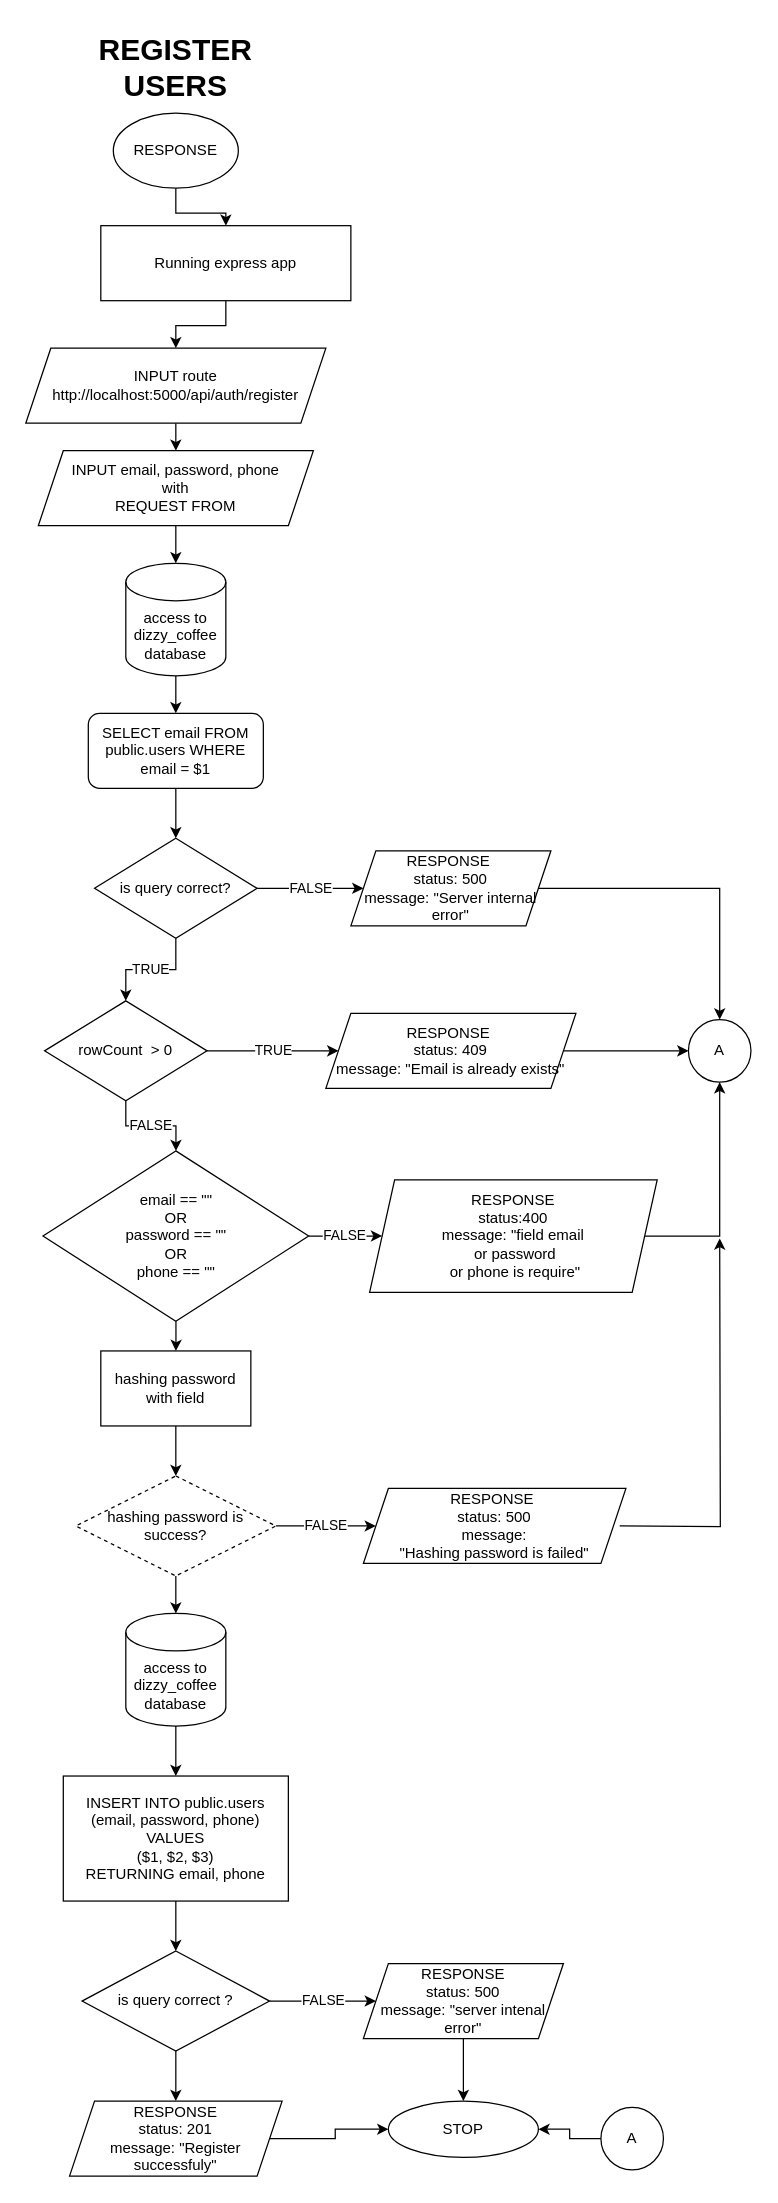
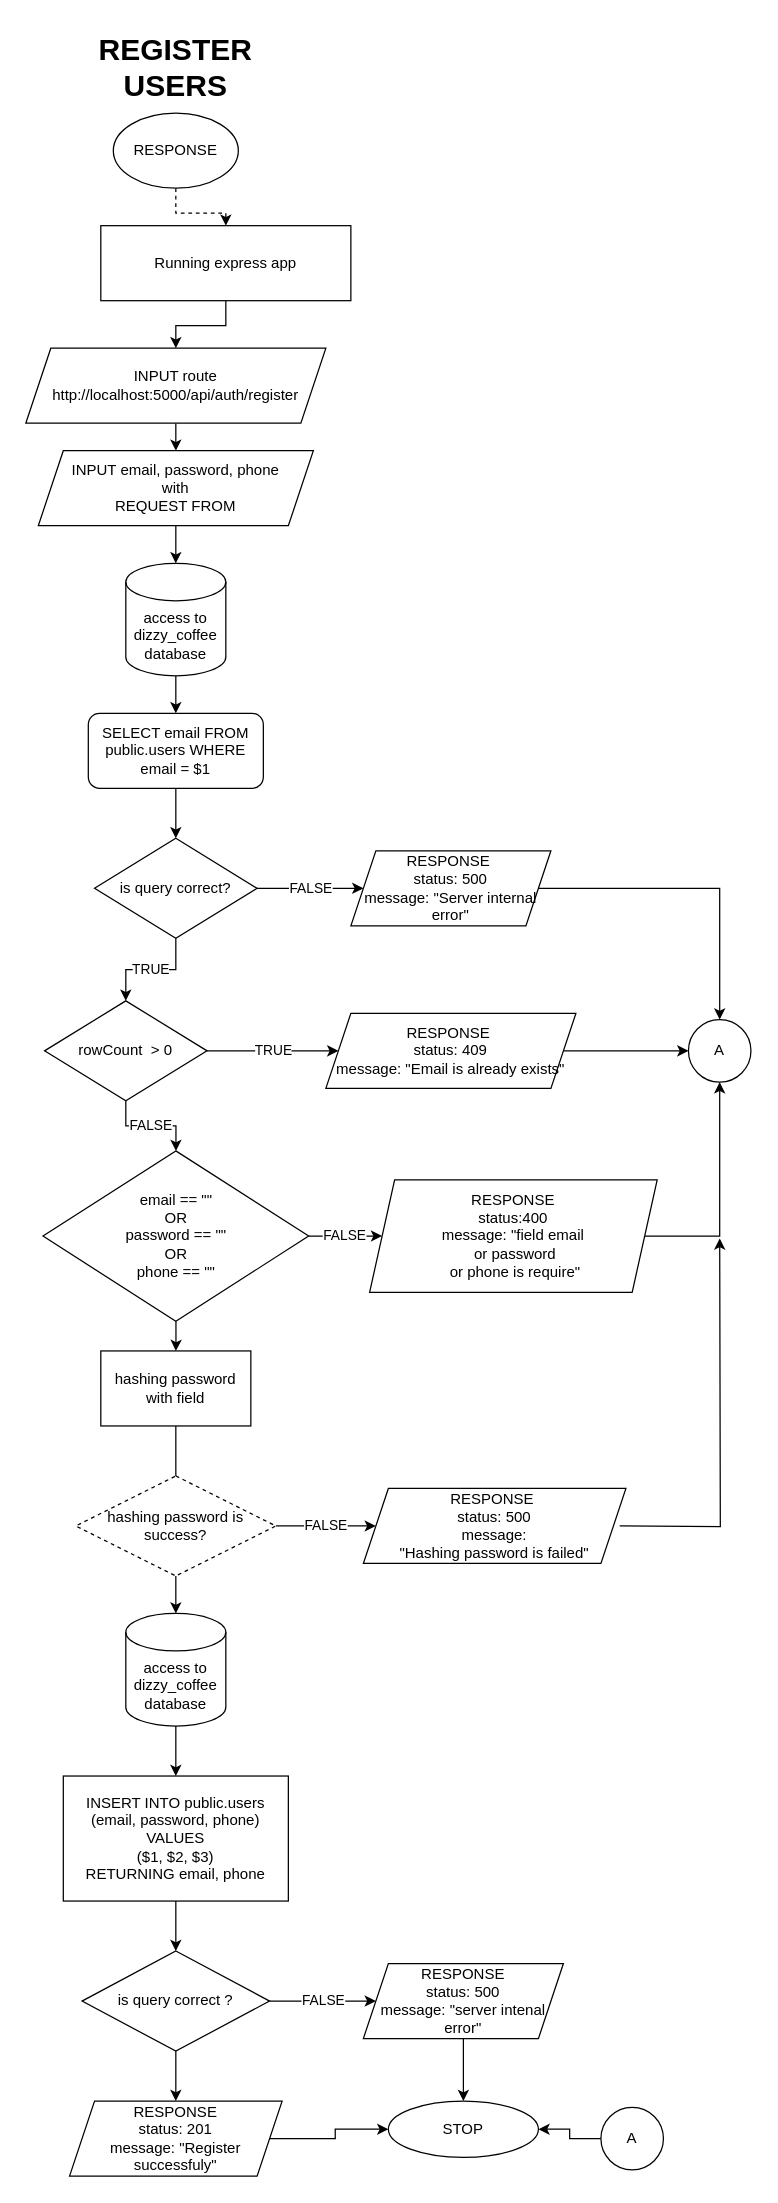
  <mxCell id="0" />
  <mxCell id="1" parent="0" />
- <mxCell id="2" value="" style="edgeStyle=orthogonalEdgeStyle;rounded=0;orthogonalLoop=1;jettySize=auto;html=1;" parent="1" source="3" target="5" edge="1"><mxGeometry relative="1" as="geometry" /></mxCell>
+ <mxCell id="2" value="" style="edgeStyle=orthogonalEdgeStyle;rounded=0;orthogonalLoop=1;jettySize=auto;html=1;dashed=1;" parent="1" source="3" target="5" edge="1"><mxGeometry relative="1" as="geometry" /></mxCell>
  <mxCell id="3" value="RESPONSE" style="ellipse;whiteSpace=wrap;html=1;" parent="1" vertex="1"><mxGeometry x="90" y="90" width="100" height="60" as="geometry" /></mxCell>
  <mxCell id="4" value="" style="edgeStyle=orthogonalEdgeStyle;rounded=0;orthogonalLoop=1;jettySize=auto;html=1;" parent="1" source="5" target="7" edge="1"><mxGeometry relative="1" as="geometry" /></mxCell>
  <mxCell id="5" value="Running express app" style="whiteSpace=wrap;html=1;" parent="1" vertex="1"><mxGeometry x="80" y="180" width="200" height="60" as="geometry" /></mxCell>
  <mxCell id="6" value="" style="edgeStyle=orthogonalEdgeStyle;rounded=0;orthogonalLoop=1;jettySize=auto;html=1;" parent="1" source="7" target="9" edge="1"><mxGeometry relative="1" as="geometry" /></mxCell>
  <mxCell id="7" value="INPUT route&lt;br&gt;http://localhost:5000/api/auth/register" style="shape=parallelogram;perimeter=parallelogramPerimeter;whiteSpace=wrap;html=1;fixedSize=1;" parent="1" vertex="1"><mxGeometry x="20" y="278" width="240" height="60" as="geometry" /></mxCell>
  <mxCell id="8" value="" style="edgeStyle=orthogonalEdgeStyle;rounded=0;orthogonalLoop=1;jettySize=auto;html=1;" parent="1" source="9" target="11" edge="1"><mxGeometry relative="1" as="geometry" /></mxCell>
  <mxCell id="9" value="INPUT email, password, phone&lt;br&gt;with&lt;br&gt;REQUEST FROM" style="shape=parallelogram;perimeter=parallelogramPerimeter;whiteSpace=wrap;html=1;fixedSize=1;" parent="1" vertex="1"><mxGeometry x="30" y="360" width="220" height="60" as="geometry" /></mxCell>
  <mxCell id="10" value="" style="edgeStyle=orthogonalEdgeStyle;rounded=0;orthogonalLoop=1;jettySize=auto;html=1;" parent="1" source="11" target="13" edge="1"><mxGeometry relative="1" as="geometry" /></mxCell>
  <mxCell id="11" value="access to dizzy_coffee&lt;br&gt;database" style="shape=cylinder3;whiteSpace=wrap;html=1;boundedLbl=1;backgroundOutline=1;size=15;" parent="1" vertex="1"><mxGeometry x="100" y="450" width="80" height="90" as="geometry" /></mxCell>
  <mxCell id="12" value="" style="edgeStyle=orthogonalEdgeStyle;rounded=0;orthogonalLoop=1;jettySize=auto;html=1;" parent="1" source="13" target="21" edge="1"><mxGeometry relative="1" as="geometry" /></mxCell>
  <mxCell id="13" value="SELECT email FROM public.users WHERE email = $1" style="whiteSpace=wrap;html=1;rounded=1;" parent="1" vertex="1"><mxGeometry x="70" y="570" width="140" height="60" as="geometry" /></mxCell>
  <mxCell id="14" value="TRUE" style="edgeStyle=orthogonalEdgeStyle;rounded=0;orthogonalLoop=1;jettySize=auto;html=1;" parent="1" source="16" target="18" edge="1"><mxGeometry relative="1" as="geometry" /></mxCell>
  <mxCell id="15" value="FALSE" style="edgeStyle=orthogonalEdgeStyle;rounded=0;orthogonalLoop=1;jettySize=auto;html=1;" parent="1" source="16" target="26" edge="1"><mxGeometry relative="1" as="geometry" /></mxCell>
  <mxCell id="16" value="rowCount&amp;nbsp; &amp;gt; 0" style="rhombus;whiteSpace=wrap;html=1;" parent="1" vertex="1"><mxGeometry x="35" y="800" width="130" height="80" as="geometry" /></mxCell>
  <mxCell id="17" value="" style="edgeStyle=orthogonalEdgeStyle;rounded=0;orthogonalLoop=1;jettySize=auto;html=1;" parent="1" source="18" target="29" edge="1"><mxGeometry relative="1" as="geometry" /></mxCell>
  <mxCell id="18" value="RESPONSE&amp;nbsp;&lt;br&gt;status: 409&lt;br&gt;message: &quot;Email is already exists&quot;" style="shape=parallelogram;perimeter=parallelogramPerimeter;whiteSpace=wrap;html=1;fixedSize=1;" parent="1" vertex="1"><mxGeometry x="260" y="810" width="200" height="60" as="geometry" /></mxCell>
  <mxCell id="19" value="FALSE" style="edgeStyle=orthogonalEdgeStyle;rounded=0;orthogonalLoop=1;jettySize=auto;html=1;" parent="1" source="21" target="23" edge="1"><mxGeometry relative="1" as="geometry" /></mxCell>
  <mxCell id="20" value="TRUE" style="edgeStyle=orthogonalEdgeStyle;rounded=0;orthogonalLoop=1;jettySize=auto;html=1;" parent="1" source="21" target="16" edge="1"><mxGeometry relative="1" as="geometry" /></mxCell>
  <mxCell id="21" value="is query correct?" style="rhombus;whiteSpace=wrap;html=1;" parent="1" vertex="1"><mxGeometry x="75" y="670" width="130" height="80" as="geometry" /></mxCell>
  <mxCell id="22" style="edgeStyle=orthogonalEdgeStyle;rounded=0;orthogonalLoop=1;jettySize=auto;html=1;entryX=0.5;entryY=0;entryDx=0;entryDy=0;" parent="1" source="23" target="29" edge="1"><mxGeometry relative="1" as="geometry" /></mxCell>
  <mxCell id="23" value="RESPONSE&amp;nbsp;&lt;br&gt;status: 500&lt;br&gt;message: &quot;Server internal error&quot;" style="shape=parallelogram;perimeter=parallelogramPerimeter;whiteSpace=wrap;html=1;fixedSize=1;" parent="1" vertex="1"><mxGeometry x="280" y="680" width="160" height="60" as="geometry" /></mxCell>
  <mxCell id="24" value="FALSE" style="edgeStyle=orthogonalEdgeStyle;rounded=0;orthogonalLoop=1;jettySize=auto;html=1;" parent="1" source="26" target="28" edge="1"><mxGeometry relative="1" as="geometry" /></mxCell>
  <mxCell id="25" value="" style="edgeStyle=orthogonalEdgeStyle;rounded=0;orthogonalLoop=1;jettySize=auto;html=1;" parent="1" source="26" target="32" edge="1"><mxGeometry relative="1" as="geometry" /></mxCell>
  <mxCell id="26" value="email == &quot;&quot;&lt;br&gt;OR&lt;br&gt;password == &quot;&quot;&lt;br&gt;OR&lt;br&gt;phone == &quot;&quot;" style="rhombus;whiteSpace=wrap;html=1;" parent="1" vertex="1"><mxGeometry x="33.75" y="920" width="212.5" height="136.25" as="geometry" /></mxCell>
  <mxCell id="27" style="edgeStyle=orthogonalEdgeStyle;rounded=0;orthogonalLoop=1;jettySize=auto;html=1;entryX=0.5;entryY=1;entryDx=0;entryDy=0;" parent="1" source="28" target="29" edge="1"><mxGeometry relative="1" as="geometry" /></mxCell>
  <mxCell id="28" value="RESPONSE&lt;br&gt;status:400&lt;br&gt;message: &quot;field email&lt;br&gt;&amp;nbsp;or password&lt;br&gt;&amp;nbsp;or phone is require&quot;" style="shape=parallelogram;perimeter=parallelogramPerimeter;whiteSpace=wrap;html=1;fixedSize=1;" parent="1" vertex="1"><mxGeometry x="295" y="943.13" width="230" height="90" as="geometry" /></mxCell>
  <mxCell id="29" value="A" style="ellipse;whiteSpace=wrap;html=1;aspect=fixed;" parent="1" vertex="1"><mxGeometry x="550" y="815" width="50" height="50" as="geometry" /></mxCell>
  <mxCell id="30" value="&lt;h1&gt;REGISTER USERS RESPONSE&lt;/h1&gt;" style="text;html=1;strokeColor=none;fillColor=none;spacing=5;spacingTop=-20;whiteSpace=wrap;overflow=hidden;rounded=0;align=center;" parent="1" vertex="1"><mxGeometry x="45" y="20" width="190" height="70" as="geometry" /></mxCell>
- <mxCell id="31" value="" style="edgeStyle=orthogonalEdgeStyle;rounded=0;orthogonalLoop=1;jettySize=auto;html=1;" parent="1" source="32" target="35" edge="1"><mxGeometry relative="1" as="geometry" /></mxCell>
+ <mxCell id="31" value="" style="edgeStyle=orthogonalEdgeStyle;rounded=0;orthogonalLoop=1;jettySize=auto;html=1;endArrow=none;" parent="1" source="32" target="35" edge="1"><mxGeometry relative="1" as="geometry" /></mxCell>
  <mxCell id="32" value="hashing password with field" style="whiteSpace=wrap;html=1;" parent="1" vertex="1"><mxGeometry x="80" y="1080.005" width="120" height="60" as="geometry" /></mxCell>
  <mxCell id="33" value="FALSE" style="edgeStyle=orthogonalEdgeStyle;rounded=0;orthogonalLoop=1;jettySize=auto;html=1;" parent="1" source="35" target="37" edge="1"><mxGeometry relative="1" as="geometry" /></mxCell>
  <mxCell id="34" value="" style="edgeStyle=orthogonalEdgeStyle;rounded=0;orthogonalLoop=1;jettySize=auto;html=1;" parent="1" source="35" target="39" edge="1"><mxGeometry relative="1" as="geometry" /></mxCell>
  <mxCell id="35" value="hashing password is success?" style="rhombus;whiteSpace=wrap;html=1;dashed=1;" parent="1" vertex="1"><mxGeometry x="60" y="1180" width="160" height="80" as="geometry" /></mxCell>
  <mxCell id="36" style="edgeStyle=orthogonalEdgeStyle;rounded=0;orthogonalLoop=1;jettySize=auto;html=1;" parent="1" edge="1"><mxGeometry relative="1" as="geometry"><mxPoint x="575" y="990" as="targetPoint" /><mxPoint x="495" y="1220" as="sourcePoint" /></mxGeometry></mxCell>
  <mxCell id="37" value="RESPONSE&amp;nbsp;&lt;br&gt;status: 500&lt;br&gt;message: &lt;br&gt;&quot;Hashing password is failed&quot;" style="shape=parallelogram;perimeter=parallelogramPerimeter;whiteSpace=wrap;html=1;fixedSize=1;" parent="1" vertex="1"><mxGeometry x="290" y="1190" width="210" height="60" as="geometry" /></mxCell>
  <mxCell id="38" value="" style="edgeStyle=orthogonalEdgeStyle;rounded=0;orthogonalLoop=1;jettySize=auto;html=1;" parent="1" source="39" target="41" edge="1"><mxGeometry relative="1" as="geometry" /></mxCell>
  <mxCell id="39" value="access to dizzy_coffee&lt;br&gt;database" style="shape=cylinder3;whiteSpace=wrap;html=1;boundedLbl=1;backgroundOutline=1;size=15;" parent="1" vertex="1"><mxGeometry x="100" y="1290" width="80" height="90" as="geometry" /></mxCell>
  <mxCell id="40" value="" style="edgeStyle=orthogonalEdgeStyle;rounded=0;orthogonalLoop=1;jettySize=auto;html=1;" parent="1" source="41" target="44" edge="1"><mxGeometry relative="1" as="geometry" /></mxCell>
  <mxCell id="41" value="INSERT INTO public.users&lt;br&gt;(email, password, phone)&lt;br&gt;VALUES&lt;br&gt;($1, $2, $3)&lt;br&gt;RETURNING email, phone" style="whiteSpace=wrap;html=1;" parent="1" vertex="1"><mxGeometry x="50" y="1420" width="180" height="100" as="geometry" /></mxCell>
  <mxCell id="42" value="FALSE" style="edgeStyle=orthogonalEdgeStyle;rounded=0;orthogonalLoop=1;jettySize=auto;html=1;" parent="1" source="44" target="46" edge="1"><mxGeometry relative="1" as="geometry" /></mxCell>
  <mxCell id="43" value="" style="edgeStyle=orthogonalEdgeStyle;rounded=0;orthogonalLoop=1;jettySize=auto;html=1;" parent="1" source="44" target="48" edge="1"><mxGeometry relative="1" as="geometry" /></mxCell>
  <mxCell id="44" value="is query correct ?" style="rhombus;whiteSpace=wrap;html=1;" parent="1" vertex="1"><mxGeometry x="65" y="1560" width="150" height="80" as="geometry" /></mxCell>
  <mxCell id="45" value="" style="edgeStyle=orthogonalEdgeStyle;rounded=0;orthogonalLoop=1;jettySize=auto;html=1;" parent="1" source="46" target="49" edge="1"><mxGeometry relative="1" as="geometry" /></mxCell>
  <mxCell id="46" value="RESPONSE&lt;br&gt;status: 500&lt;br&gt;message: &quot;server intenal error&quot;" style="shape=parallelogram;perimeter=parallelogramPerimeter;whiteSpace=wrap;html=1;fixedSize=1;" parent="1" vertex="1"><mxGeometry x="290" y="1570" width="160" height="60" as="geometry" /></mxCell>
  <mxCell id="47" value="" style="edgeStyle=orthogonalEdgeStyle;rounded=0;orthogonalLoop=1;jettySize=auto;html=1;" parent="1" source="48" target="49" edge="1"><mxGeometry relative="1" as="geometry" /></mxCell>
  <mxCell id="48" value="RESPONSE&lt;br&gt;status: 201&lt;br&gt;message: &quot;Register successfuly&quot;" style="shape=parallelogram;perimeter=parallelogramPerimeter;whiteSpace=wrap;html=1;fixedSize=1;" parent="1" vertex="1"><mxGeometry x="55" y="1680" width="170" height="60" as="geometry" /></mxCell>
  <mxCell id="49" value="STOP" style="ellipse;whiteSpace=wrap;html=1;" parent="1" vertex="1"><mxGeometry x="310" y="1680" width="120" height="45" as="geometry" /></mxCell>
  <mxCell id="50" value="" style="edgeStyle=orthogonalEdgeStyle;rounded=0;orthogonalLoop=1;jettySize=auto;html=1;" parent="1" source="51" target="49" edge="1"><mxGeometry relative="1" as="geometry" /></mxCell>
  <mxCell id="51" value="A" style="ellipse;whiteSpace=wrap;html=1;aspect=fixed;" parent="1" vertex="1"><mxGeometry x="480" y="1685" width="50" height="50" as="geometry" /></mxCell>
